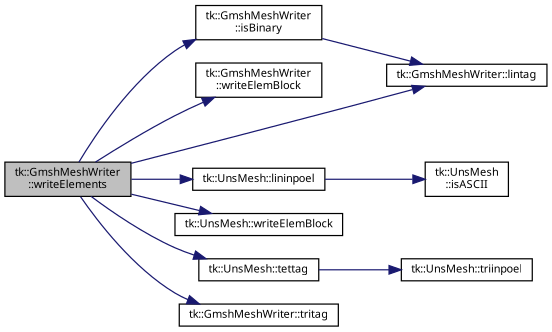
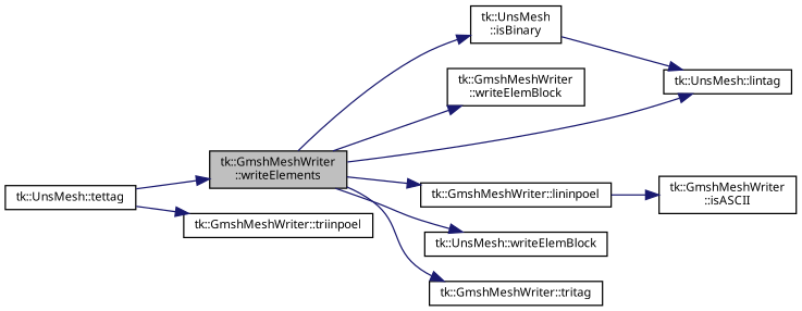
  digraph {
    rankdir=LR
    node [color=black fontname="sans-serif" fontsize=9 shape=record]
    edge [color=midnightblue fontname="sans-serif" fontsize=9 labelfontname="sans-serif" labelfontsize=9 style=solid]
    n1 [fillcolor=grey75 fontcolor=black height=0.2 label="tk::GmshMeshWriter\l::writeElements" style=filled width=0.4]
-   n2 [height=0.2 label="tk::GmshMeshWriter\l::isBinary" width=0.4]
+   n2 [height=0.2 label="tk::UnsMesh\l::isBinary" width=0.4]
    n3 [height=0.2 label="tk::GmshMeshWriter\l::writeElemBlock" width=0.4]
-   n4 [height=0.2 label="tk::UnsMesh::lininpoel" width=0.4]
-   n5 [height=0.2 label="tk::GmshMeshWriter::lintag" width=0.4]
+   n4 [height=0.2 label="tk::GmshMeshWriter::lininpoel" width=0.4]
+   n5 [height=0.2 label="tk::UnsMesh::lintag" width=0.4]
    n6 [height=0.2 label="tk::UnsMesh::writeElemBlock" width=0.4]
    n7 [height=0.2 label="tk::UnsMesh::tettag" width=0.4]
    n8 [height=0.2 label="tk::GmshMeshWriter::tritag" width=0.4]
-   n9 [height=0.2 label="tk::UnsMesh\l::isASCII" width=0.4]
-   n10 [height=0.2 label="tk::UnsMesh::triinpoel" width=0.4]
+   n9 [height=0.2 label="tk::GmshMeshWriter\l::isASCII" width=0.4]
+   n10 [height=0.2 label="tk::GmshMeshWriter::triinpoel" width=0.4]
    n1 -> n2
    n1 -> n3
    n1 -> n4
    n1 -> n5
    n1 -> n6
-   n1 -> n7
+   n7 -> n1
    n1 -> n8
    n2 -> n5
    n4 -> n9
    n7 -> n10
  }
